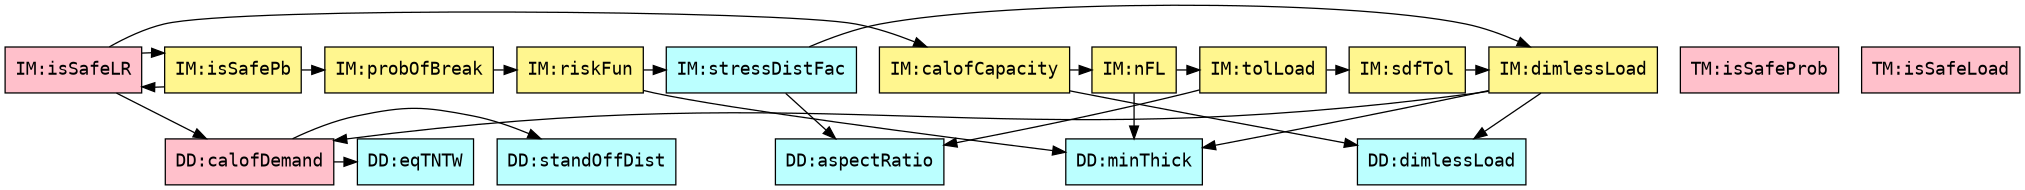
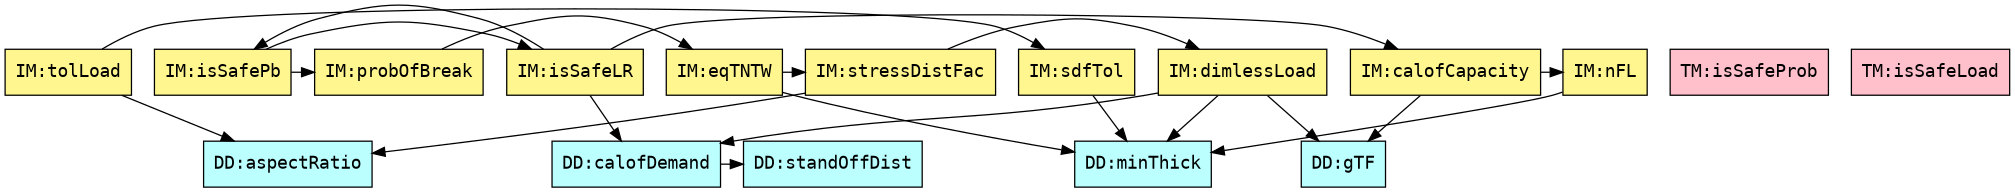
  digraph {
    fontname="DejaVu Sans Mono"
    node [color=black fillcolor=khaki1 fontname="DejaVu Sans Mono" shape=box style=filled]
    edge [fontname="DejaVu Sans Mono" tailport=theory]
-   n1 [fillcolor=pink label="DD:calofDemand"]
+   n1 [fillcolor=paleturquoise1 label="DD:calofDemand"]
    n2 [fillcolor=paleturquoise1 label="DD:standOffDist"]
-   n3 [fillcolor=paleturquoise1 label="DD:eqTNTW"]
    n4 [fillcolor=paleturquoise1 label="DD:minThick"]
    n5 [fillcolor=paleturquoise1 label="DD:aspectRatio"]
-   n6 [fillcolor=paleturquoise1 label="DD:dimlessLoad"]
+   n6 [fillcolor=paleturquoise1 label="DD:gTF"]
    n7 [fillcolor=pink label="TM:isSafeProb"]
    n8 [fillcolor=pink label="TM:isSafeLoad"]
-   n9 [label="IM:riskFun"]
-   n10 [fillcolor=paleturquoise1 label="IM:stressDistFac"]
+   n9 [label="IM:eqTNTW"]
+   n10 [label="IM:stressDistFac"]
    n11 [label="IM:dimlessLoad"]
    n12 [label="IM:nFL"]
    n13 [label="IM:tolLoad"]
    n14 [label="IM:sdfTol"]
    n15 [label="IM:probOfBreak"]
    n16 [label="IM:calofCapacity"]
    n17 [label="IM:isSafePb"]
-   n18 [fillcolor=pink label="IM:isSafeLR"]
+   n18 [label="IM:isSafeLR"]
    subgraph sub_1 {
      rank=same
      n1
      n2
-     n3
      n4
      n5
      n6
    }
    subgraph sub_2 {
      rank=same
      n7
      n8
    }
    subgraph sub_3 {
      rank=same
      n9
      n10
      n11
      n12
      n13
      n14
      n15
      n16
      n17
      n18
    }
    n1 -> n2
-   n1 -> n3
    n9 -> n4
    n9 -> n10 [headport=theory]
    n10 -> n5
    n10 -> n11 [headport=theory]
    n11 -> n1
    n11 -> n4
    n11 -> n6
    n12 -> n4
-   n12 -> n13 [headport=theory]
    n13 -> n5
    n13 -> n14 [headport=theory]
-   n14 -> n11
+   n14 -> n4
    n15 -> n9 [headport=theory]
    n16 -> n6
    n16 -> n12 [headport=theory]
    n17 -> n15 [headport=theory]
    n17 -> n18 [headport=theory]
    n18 -> n1
    n18 -> n16 [headport=theory]
    n18 -> n17 [headport=theory]
  }
